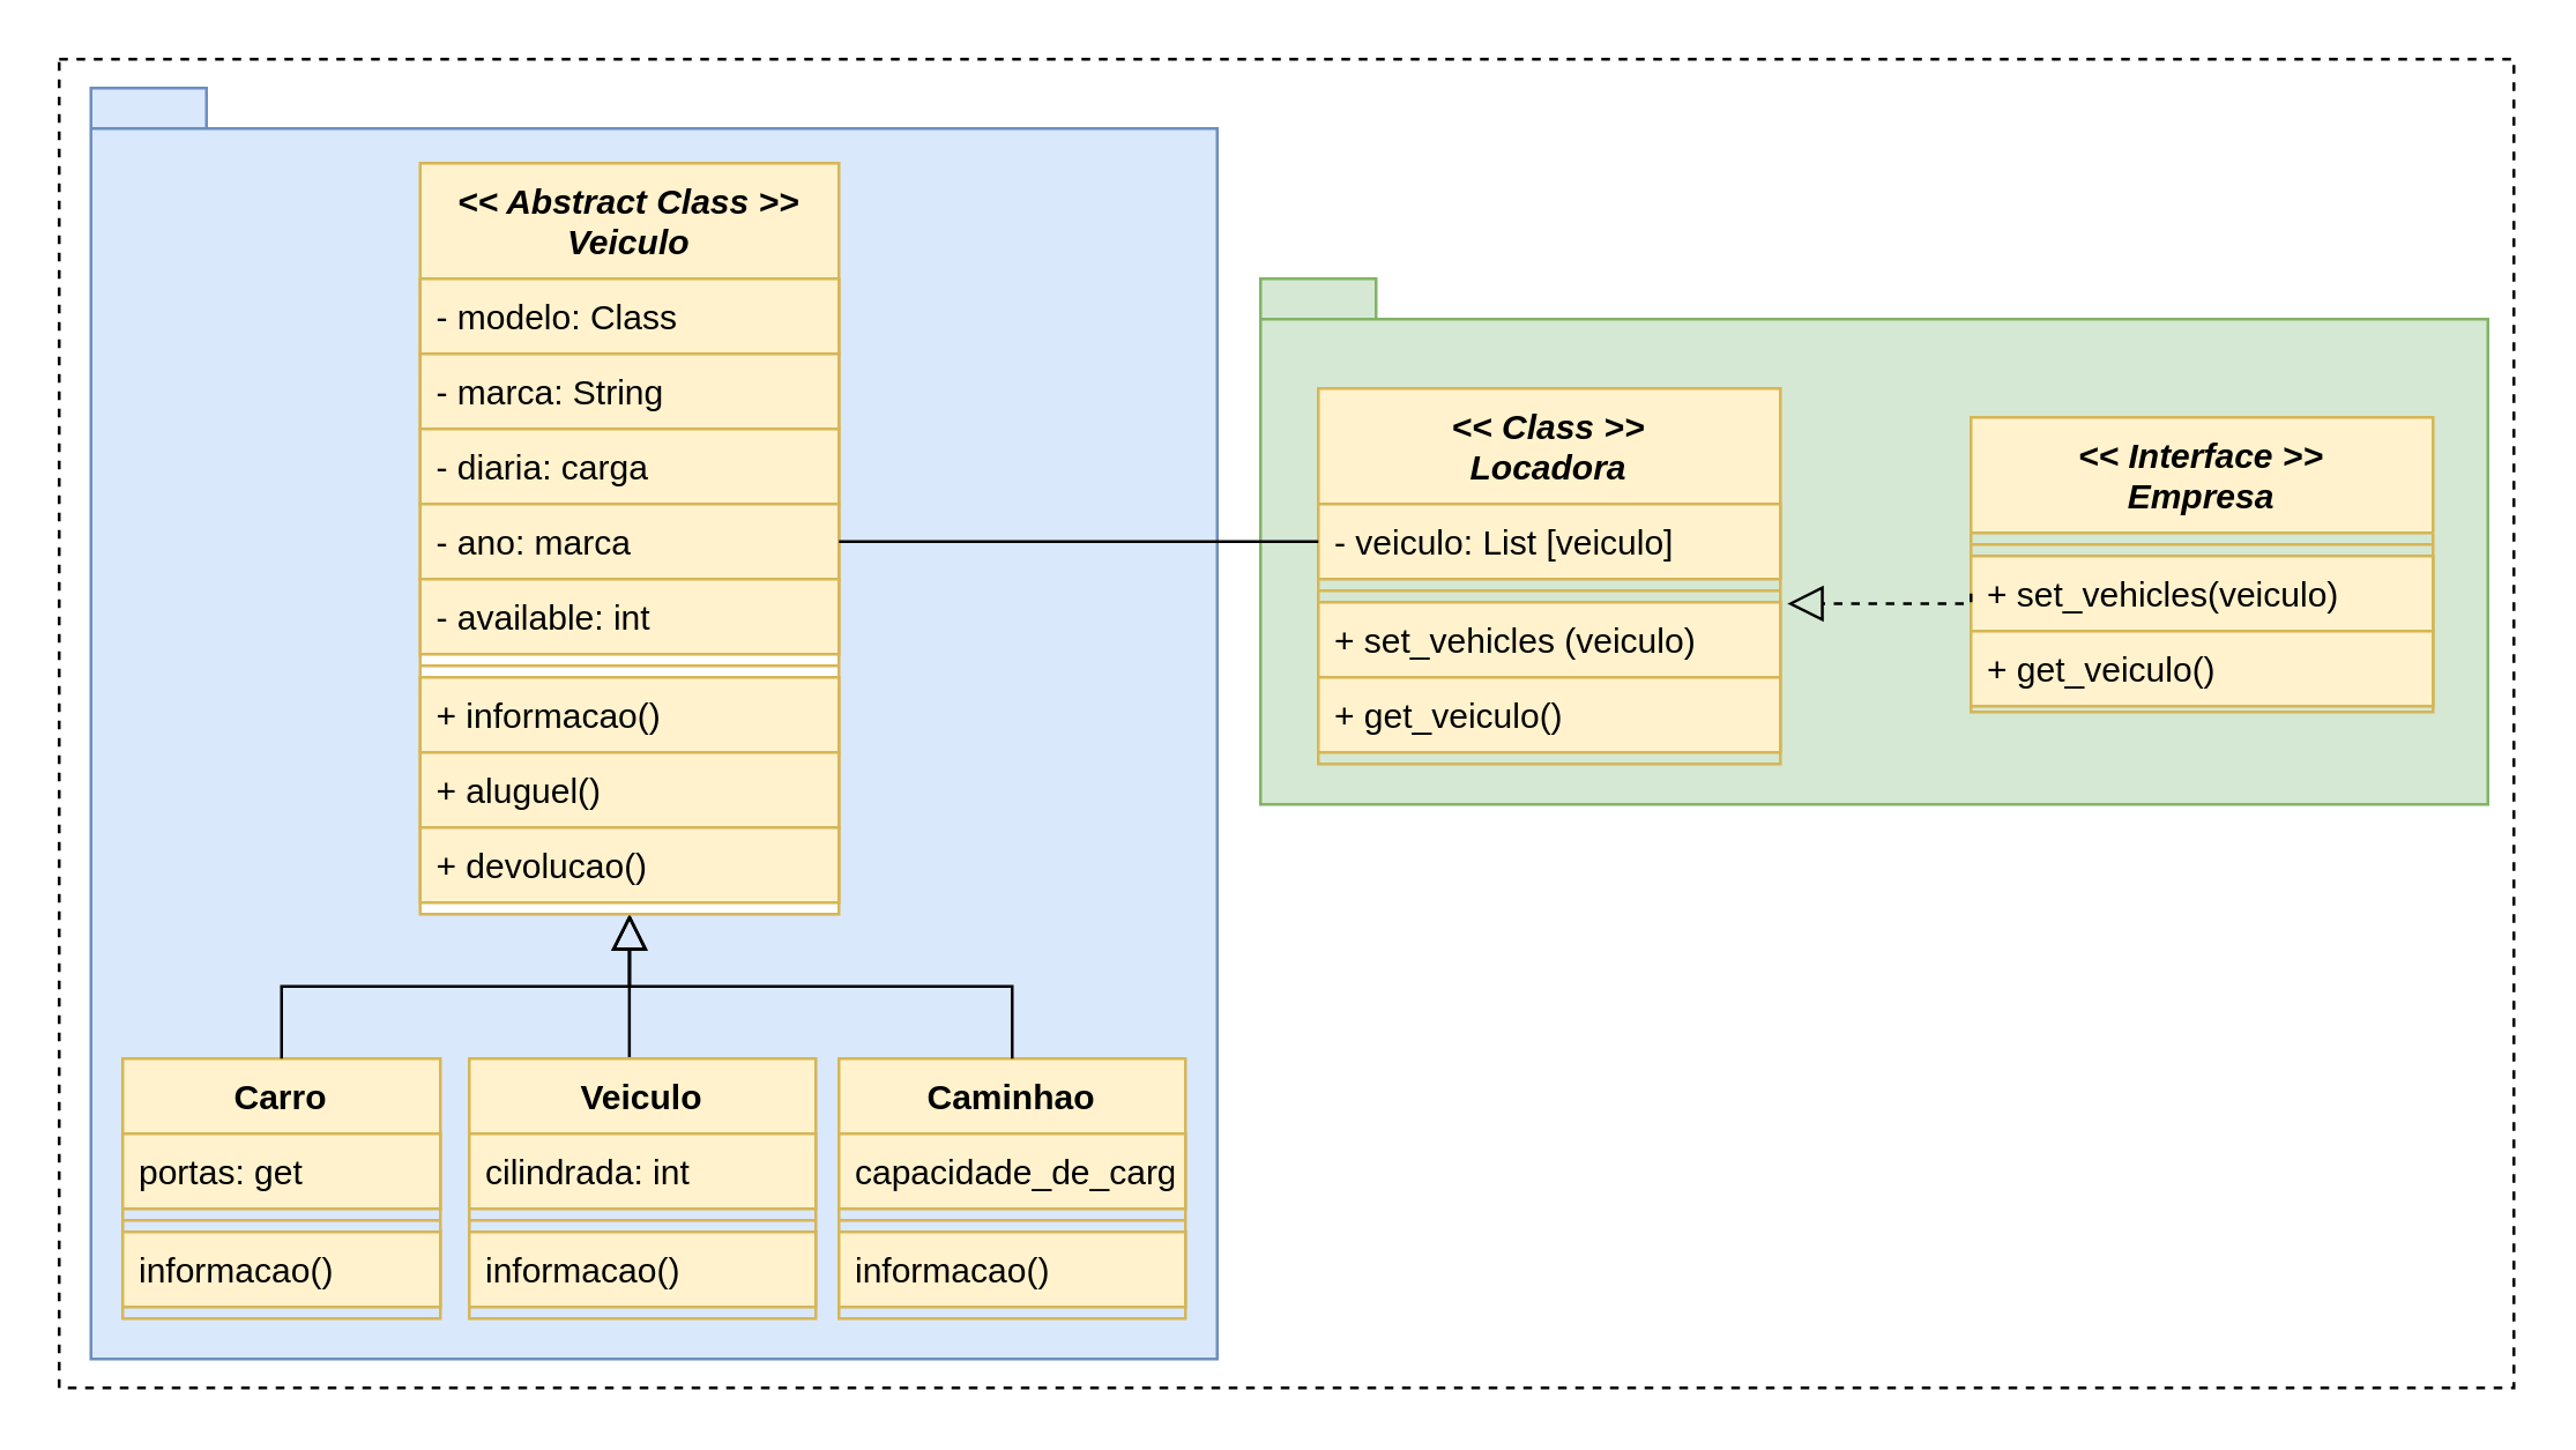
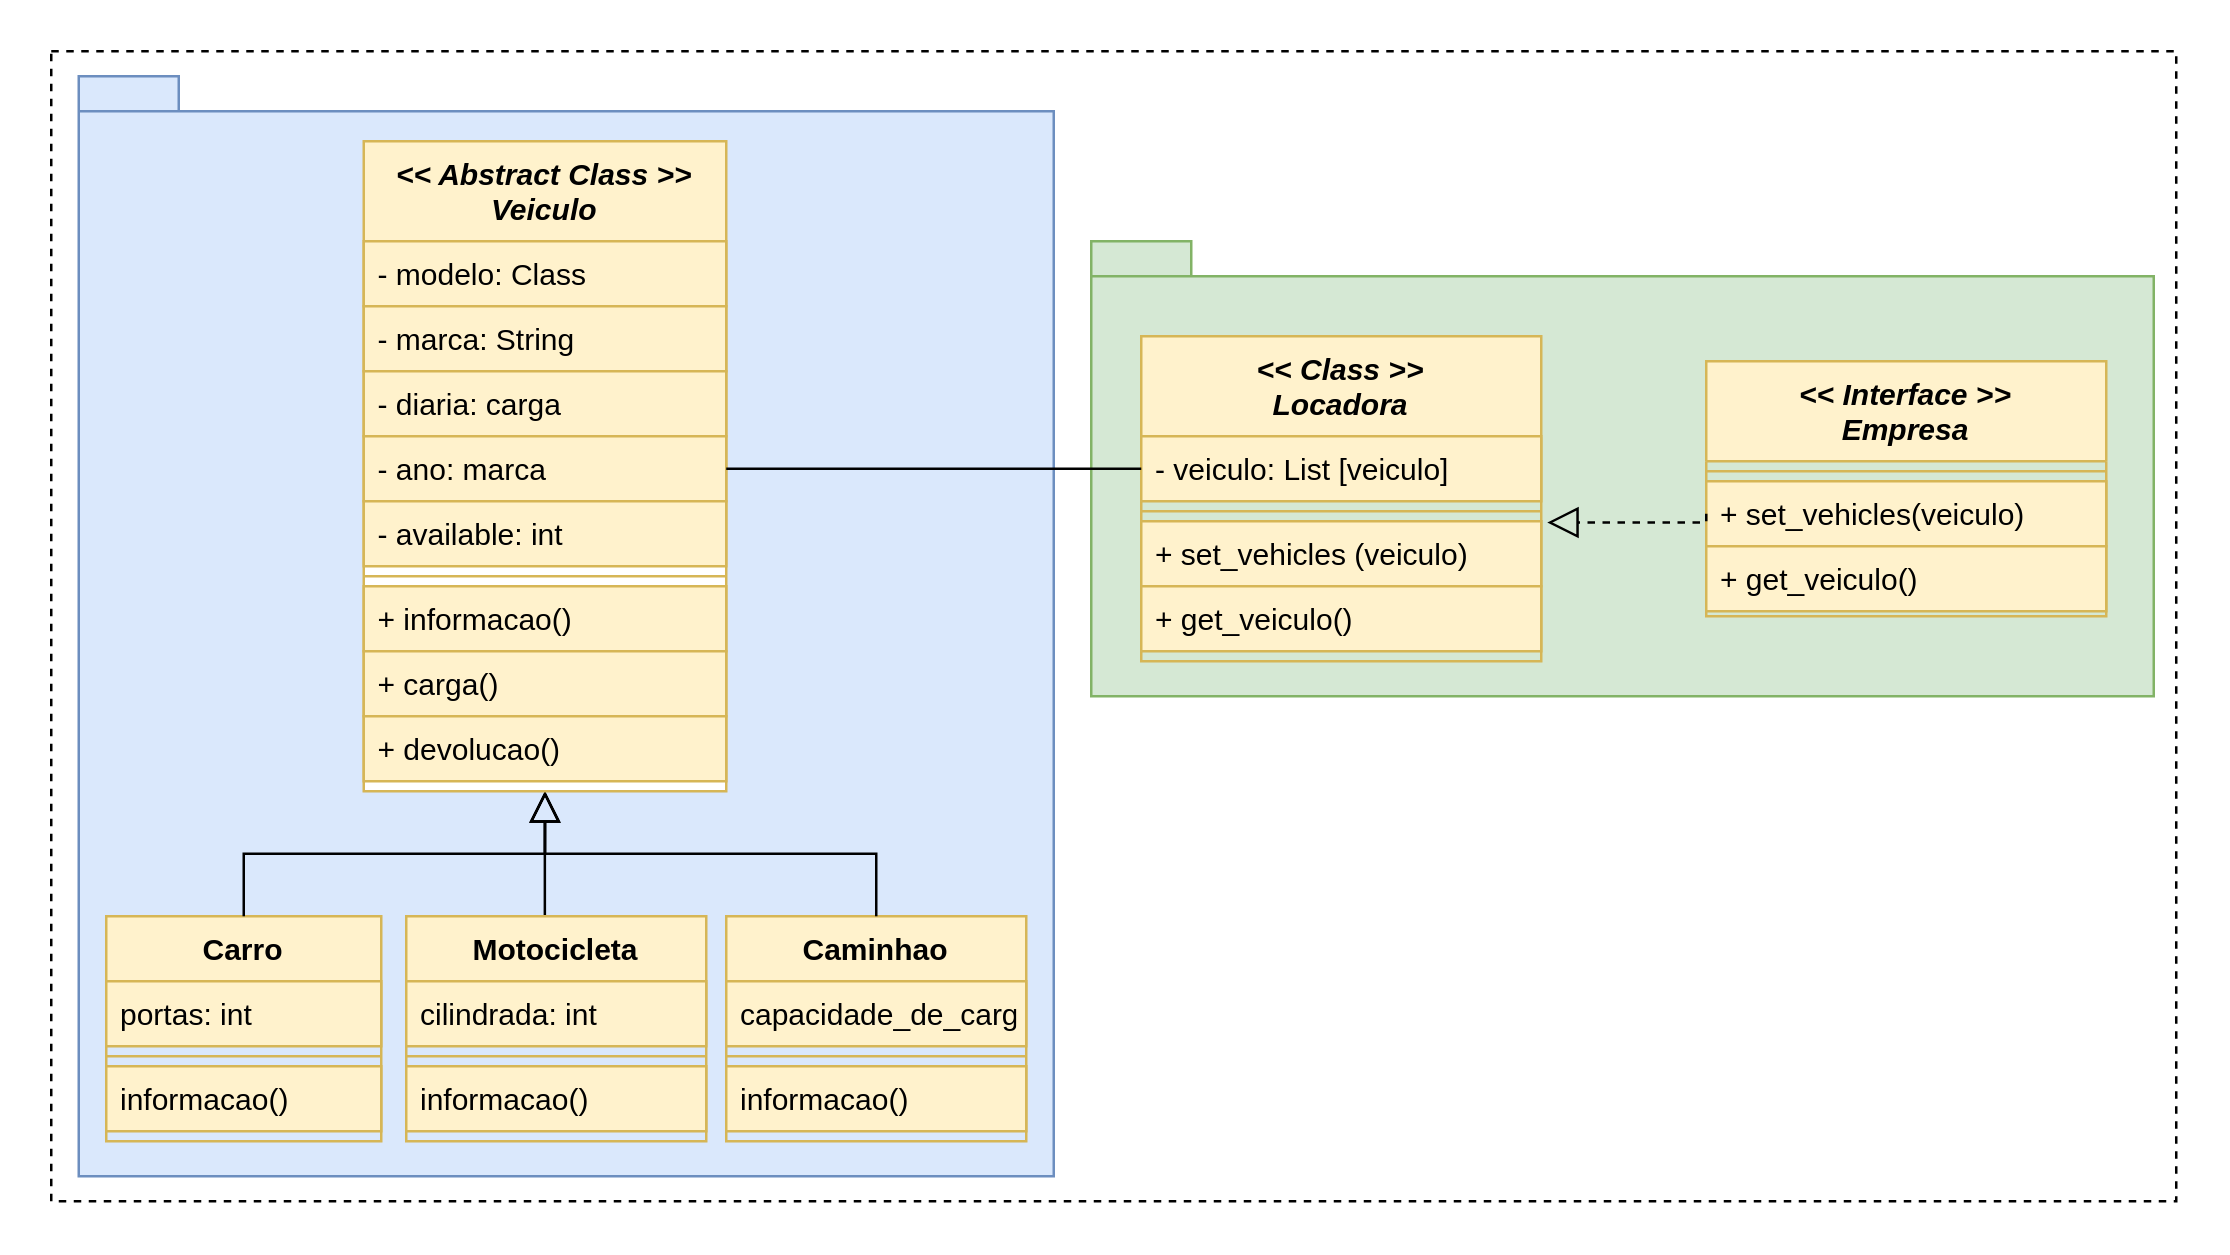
  <mxCell id="0" />
  <mxCell id="1" parent="0" />
  <mxCell id="2" value="" style="html=1;whiteSpace=wrap;dashed=1;" vertex="1" parent="1"><mxGeometry x="20" y="20" width="850" height="460" as="geometry" /></mxCell>
  <mxCell id="3" value="" style="shape=folder;fontStyle=1;spacingTop=10;tabWidth=40;tabHeight=14;tabPosition=left;html=1;whiteSpace=wrap;fillColor=#dae8fc;strokeColor=#6c8ebf;" vertex="1" parent="1"><mxGeometry x="31" y="30" width="390" height="440" as="geometry" /></mxCell>
  <mxCell id="4" value="" style="shape=folder;fontStyle=1;spacingTop=10;tabWidth=40;tabHeight=14;tabPosition=left;html=1;whiteSpace=wrap;fillColor=#d5e8d4;strokeColor=#82b366;" vertex="1" parent="1"><mxGeometry x="436" y="96" width="425" height="182" as="geometry" /></mxCell>
  <mxCell id="5" value="Carro" style="swimlane;fontStyle=1;align=center;verticalAlign=top;childLayout=stackLayout;horizontal=1;startSize=26;horizontalStack=0;resizeParent=1;resizeLast=0;collapsible=1;marginBottom=0;rounded=0;shadow=0;strokeWidth=1;fillColor=#fff2cc;strokeColor=#d6b656;" vertex="1" parent="1"><mxGeometry x="42" y="366" width="110" height="90" as="geometry"><mxRectangle x="130" y="380" width="160" height="26" as="alternateBounds" /></mxGeometry></mxCell>
- <mxCell id="6" value="portas: get" style="text;align=left;verticalAlign=top;spacingLeft=4;spacingRight=4;overflow=hidden;rotatable=0;points=[[0,0.5],[1,0.5]];portConstraint=eastwest;rounded=0;shadow=0;html=0;fillColor=#fff2cc;strokeColor=#d6b656;" vertex="1" parent="5"><mxGeometry y="26" width="110" height="26" as="geometry" /></mxCell>
+ <mxCell id="6" value="portas: int" style="text;align=left;verticalAlign=top;spacingLeft=4;spacingRight=4;overflow=hidden;rotatable=0;points=[[0,0.5],[1,0.5]];portConstraint=eastwest;rounded=0;shadow=0;html=0;fillColor=#fff2cc;strokeColor=#d6b656;" vertex="1" parent="5"><mxGeometry y="26" width="110" height="26" as="geometry" /></mxCell>
  <mxCell id="7" value="" style="line;html=1;strokeWidth=1;align=left;verticalAlign=middle;spacingTop=-1;spacingLeft=3;spacingRight=3;rotatable=0;labelPosition=right;points=[];portConstraint=eastwest;fillColor=#fff2cc;strokeColor=#d6b656;" vertex="1" parent="5"><mxGeometry y="52" width="110" height="8" as="geometry" /></mxCell>
  <mxCell id="8" value="informacao()" style="text;align=left;verticalAlign=top;spacingLeft=4;spacingRight=4;overflow=hidden;rotatable=0;points=[[0,0.5],[1,0.5]];portConstraint=eastwest;fillColor=#fff2cc;strokeColor=#d6b656;" vertex="1" parent="5"><mxGeometry y="60" width="110" height="26" as="geometry" /></mxCell>
  <mxCell id="9" value="" style="endArrow=block;endSize=10;endFill=0;shadow=0;strokeWidth=1;rounded=0;curved=0;edgeStyle=elbowEdgeStyle;elbow=vertical;" edge="1" parent="1" source="5"><mxGeometry width="160" relative="1" as="geometry"><mxPoint x="102" y="189" as="sourcePoint" /><mxPoint x="217.5" y="316" as="targetPoint" /></mxGeometry></mxCell>
  <mxCell id="10" value="" style="endArrow=block;endSize=10;endFill=0;shadow=0;strokeWidth=1;rounded=0;curved=0;edgeStyle=elbowEdgeStyle;elbow=vertical;exitX=0.462;exitY=0.008;exitDx=0;exitDy=0;exitPerimeter=0;" edge="1" parent="1" source="16"><mxGeometry width="160" relative="1" as="geometry"><mxPoint x="236" y="466" as="sourcePoint" /><mxPoint x="217.5" y="316" as="targetPoint" /></mxGeometry></mxCell>
  <mxCell id="11" value="Caminhao" style="swimlane;fontStyle=1;align=center;verticalAlign=top;childLayout=stackLayout;horizontal=1;startSize=26;horizontalStack=0;resizeParent=1;resizeLast=0;collapsible=1;marginBottom=0;rounded=0;shadow=0;strokeWidth=1;fillColor=#fff2cc;strokeColor=#d6b656;" vertex="1" parent="1"><mxGeometry x="290" y="366" width="120" height="90" as="geometry"><mxRectangle x="550" y="140" width="160" height="26" as="alternateBounds" /></mxGeometry></mxCell>
  <mxCell id="12" value="capacidade_de_carga: int" style="text;align=left;verticalAlign=top;spacingLeft=4;spacingRight=4;overflow=hidden;rotatable=0;points=[[0,0.5],[1,0.5]];portConstraint=eastwest;rounded=0;shadow=0;html=0;fillColor=#fff2cc;strokeColor=#d6b656;" vertex="1" parent="11"><mxGeometry y="26" width="120" height="26" as="geometry" /></mxCell>
  <mxCell id="13" value="" style="line;html=1;strokeWidth=1;align=left;verticalAlign=middle;spacingTop=-1;spacingLeft=3;spacingRight=3;rotatable=0;labelPosition=right;points=[];portConstraint=eastwest;fillColor=#fff2cc;strokeColor=#d6b656;" vertex="1" parent="11"><mxGeometry y="52" width="120" height="8" as="geometry" /></mxCell>
  <mxCell id="14" value="informacao()" style="text;align=left;verticalAlign=top;spacingLeft=4;spacingRight=4;overflow=hidden;rotatable=0;points=[[0,0.5],[1,0.5]];portConstraint=eastwest;fillColor=#fff2cc;strokeColor=#d6b656;" vertex="1" parent="11"><mxGeometry y="60" width="120" height="26" as="geometry" /></mxCell>
  <mxCell id="15" value="" style="endArrow=block;endSize=10;endFill=0;shadow=0;strokeWidth=1;rounded=0;curved=0;edgeStyle=elbowEdgeStyle;elbow=vertical;exitX=0.5;exitY=0;exitDx=0;exitDy=0;entryX=0.5;entryY=1;entryDx=0;entryDy=0;" edge="1" parent="1" source="11"><mxGeometry width="160" relative="1" as="geometry"><mxPoint x="352" y="458" as="sourcePoint" /><mxPoint x="217.5" y="316" as="targetPoint" /></mxGeometry></mxCell>
- <mxCell id="16" value="Veiculo" style="swimlane;fontStyle=1;align=center;verticalAlign=top;childLayout=stackLayout;horizontal=1;startSize=26;horizontalStack=0;resizeParent=1;resizeLast=0;collapsible=1;marginBottom=0;rounded=0;shadow=0;strokeWidth=1;fillColor=#fff2cc;strokeColor=#d6b656;" vertex="1" parent="1"><mxGeometry x="162" y="366" width="120" height="90" as="geometry"><mxRectangle x="550" y="140" width="160" height="26" as="alternateBounds" /></mxGeometry></mxCell>
+ <mxCell id="16" value="Motocicleta" style="swimlane;fontStyle=1;align=center;verticalAlign=top;childLayout=stackLayout;horizontal=1;startSize=26;horizontalStack=0;resizeParent=1;resizeLast=0;collapsible=1;marginBottom=0;rounded=0;shadow=0;strokeWidth=1;fillColor=#fff2cc;strokeColor=#d6b656;" vertex="1" parent="1"><mxGeometry x="162" y="366" width="120" height="90" as="geometry"><mxRectangle x="550" y="140" width="160" height="26" as="alternateBounds" /></mxGeometry></mxCell>
  <mxCell id="17" value="cilindrada: int" style="text;align=left;verticalAlign=top;spacingLeft=4;spacingRight=4;overflow=hidden;rotatable=0;points=[[0,0.5],[1,0.5]];portConstraint=eastwest;rounded=0;shadow=0;html=0;fillColor=#fff2cc;strokeColor=#d6b656;" vertex="1" parent="16"><mxGeometry y="26" width="120" height="26" as="geometry" /></mxCell>
  <mxCell id="18" value="" style="line;html=1;strokeWidth=1;align=left;verticalAlign=middle;spacingTop=-1;spacingLeft=3;spacingRight=3;rotatable=0;labelPosition=right;points=[];portConstraint=eastwest;fillColor=#fff2cc;strokeColor=#d6b656;" vertex="1" parent="16"><mxGeometry y="52" width="120" height="8" as="geometry" /></mxCell>
  <mxCell id="19" value="informacao()" style="text;align=left;verticalAlign=top;spacingLeft=4;spacingRight=4;overflow=hidden;rotatable=0;points=[[0,0.5],[1,0.5]];portConstraint=eastwest;fillColor=#fff2cc;strokeColor=#d6b656;" vertex="1" parent="16"><mxGeometry y="60" width="120" height="26" as="geometry" /></mxCell>
  <mxCell id="20" value="&lt;&lt; Interface &gt;&gt;&#10;Empresa" style="swimlane;fontStyle=3;align=center;verticalAlign=top;childLayout=stackLayout;horizontal=1;startSize=40;horizontalStack=0;resizeParent=1;resizeLast=0;collapsible=1;marginBottom=0;rounded=0;shadow=0;strokeWidth=1;fillColor=#fff2cc;strokeColor=#d6b656;" vertex="1" parent="1"><mxGeometry x="682" y="144" width="160" height="102" as="geometry"><mxRectangle x="230" y="140" width="160" height="26" as="alternateBounds" /></mxGeometry></mxCell>
  <mxCell id="21" value="" style="line;html=1;strokeWidth=1;align=left;verticalAlign=middle;spacingTop=-1;spacingLeft=3;spacingRight=3;rotatable=0;labelPosition=right;points=[];portConstraint=eastwest;fillColor=#fff2cc;strokeColor=#d6b656;" vertex="1" parent="20"><mxGeometry y="40" width="160" height="8" as="geometry" /></mxCell>
  <mxCell id="22" value="+ set_vehicles(veiculo)" style="text;align=left;verticalAlign=top;spacingLeft=4;spacingRight=4;overflow=hidden;rotatable=0;points=[[0,0.5],[1,0.5]];portConstraint=eastwest;fillColor=#fff2cc;strokeColor=#d6b656;" vertex="1" parent="20"><mxGeometry y="48" width="160" height="26" as="geometry" /></mxCell>
  <mxCell id="23" value="+ get_veiculo()" style="text;align=left;verticalAlign=top;spacingLeft=4;spacingRight=4;overflow=hidden;rotatable=0;points=[[0,0.5],[1,0.5]];portConstraint=eastwest;fillColor=#fff2cc;strokeColor=#d6b656;" vertex="1" parent="20"><mxGeometry y="74" width="160" height="26" as="geometry" /></mxCell>
  <mxCell id="24" value="&lt;&lt; Class &gt;&gt;&#10;Locadora" style="swimlane;fontStyle=3;align=center;verticalAlign=top;childLayout=stackLayout;horizontal=1;startSize=40;horizontalStack=0;resizeParent=1;resizeLast=0;collapsible=1;marginBottom=0;rounded=0;shadow=0;strokeWidth=1;fillColor=#fff2cc;strokeColor=#d6b656;" vertex="1" parent="1"><mxGeometry x="456" y="134" width="160" height="130" as="geometry"><mxRectangle x="230" y="140" width="160" height="26" as="alternateBounds" /></mxGeometry></mxCell>
  <mxCell id="25" value="- veiculo: List [veiculo]" style="text;align=left;verticalAlign=top;spacingLeft=4;spacingRight=4;overflow=hidden;rotatable=0;points=[[0,0.5],[1,0.5]];portConstraint=eastwest;fillColor=#fff2cc;strokeColor=#d6b656;" vertex="1" parent="24"><mxGeometry y="40" width="160" height="26" as="geometry" /></mxCell>
  <mxCell id="26" value="" style="line;html=1;strokeWidth=1;align=left;verticalAlign=middle;spacingTop=-1;spacingLeft=3;spacingRight=3;rotatable=0;labelPosition=right;points=[];portConstraint=eastwest;fillColor=#fff2cc;strokeColor=#d6b656;" vertex="1" parent="24"><mxGeometry y="66" width="160" height="8" as="geometry" /></mxCell>
  <mxCell id="27" value="+ set_vehicles (veiculo)" style="text;align=left;verticalAlign=top;spacingLeft=4;spacingRight=4;overflow=hidden;rotatable=0;points=[[0,0.5],[1,0.5]];portConstraint=eastwest;fillColor=#fff2cc;strokeColor=#d6b656;" vertex="1" parent="24"><mxGeometry y="74" width="160" height="26" as="geometry" /></mxCell>
  <mxCell id="28" value="+ get_veiculo()" style="text;align=left;verticalAlign=top;spacingLeft=4;spacingRight=4;overflow=hidden;rotatable=0;points=[[0,0.5],[1,0.5]];portConstraint=eastwest;fillColor=#fff2cc;strokeColor=#d6b656;" vertex="1" parent="24"><mxGeometry y="100" width="160" height="26" as="geometry" /></mxCell>
  <mxCell id="29" value="" style="endArrow=block;endSize=10;endFill=0;shadow=0;strokeWidth=1;rounded=0;curved=0;edgeStyle=elbowEdgeStyle;elbow=vertical;dashed=1;entryX=1.015;entryY=0.013;entryDx=0;entryDy=0;entryPerimeter=0;exitX=0;exitY=0.5;exitDx=0;exitDy=0;" edge="1" parent="1" source="22" target="27"><mxGeometry width="160" relative="1" as="geometry"><mxPoint x="669" y="214" as="sourcePoint" /><mxPoint x="629" y="224" as="targetPoint" /><Array as="points"><mxPoint x="679" y="208.5" /></Array></mxGeometry></mxCell>
  <mxCell id="30" value="&lt;&lt; Abstract Class &gt;&gt;&#10;Veiculo" style="swimlane;fontStyle=3;align=center;verticalAlign=top;childLayout=stackLayout;horizontal=1;startSize=40;horizontalStack=0;resizeParent=1;resizeLast=0;collapsible=1;marginBottom=0;rounded=0;shadow=0;strokeWidth=1;fillColor=#fff2cc;strokeColor=#d6b656;swimlaneFillColor=default;" vertex="1" parent="1"><mxGeometry x="145" y="56" width="145" height="260" as="geometry"><mxRectangle x="230" y="140" width="160" height="26" as="alternateBounds" /></mxGeometry></mxCell>
  <mxCell id="31" value="- modelo: Class" style="text;align=left;verticalAlign=top;spacingLeft=4;spacingRight=4;overflow=hidden;rotatable=0;points=[[0,0.5],[1,0.5]];portConstraint=eastwest;rounded=0;shadow=0;html=0;fillColor=#fff2cc;strokeColor=#d6b656;" vertex="1" parent="30"><mxGeometry y="40" width="145" height="26" as="geometry" /></mxCell>
  <mxCell id="32" value="- marca: String" style="text;align=left;verticalAlign=top;spacingLeft=4;spacingRight=4;overflow=hidden;rotatable=0;points=[[0,0.5],[1,0.5]];portConstraint=eastwest;fillColor=#fff2cc;strokeColor=#d6b656;" vertex="1" parent="30"><mxGeometry y="66" width="145" height="26" as="geometry" /></mxCell>
  <mxCell id="33" value="- diaria: carga" style="text;align=left;verticalAlign=top;spacingLeft=4;spacingRight=4;overflow=hidden;rotatable=0;points=[[0,0.5],[1,0.5]];portConstraint=eastwest;rounded=0;shadow=0;html=0;fillColor=#fff2cc;strokeColor=#d6b656;" vertex="1" parent="30"><mxGeometry y="92" width="145" height="26" as="geometry" /></mxCell>
  <mxCell id="34" value="- ano: marca" style="text;align=left;verticalAlign=top;spacingLeft=4;spacingRight=4;overflow=hidden;rotatable=0;points=[[0,0.5],[1,0.5]];portConstraint=eastwest;rounded=0;shadow=0;html=0;fillColor=#fff2cc;strokeColor=#d6b656;" vertex="1" parent="30"><mxGeometry y="118" width="145" height="26" as="geometry" /></mxCell>
  <mxCell id="35" value="- available: int" style="text;align=left;verticalAlign=top;spacingLeft=4;spacingRight=4;overflow=hidden;rotatable=0;points=[[0,0.5],[1,0.5]];portConstraint=eastwest;rounded=0;shadow=0;html=0;fillColor=#fff2cc;strokeColor=#d6b656;" vertex="1" parent="30"><mxGeometry y="144" width="145" height="26" as="geometry" /></mxCell>
  <mxCell id="36" value="" style="line;html=1;strokeWidth=1;align=left;verticalAlign=middle;spacingTop=-1;spacingLeft=3;spacingRight=3;rotatable=0;labelPosition=right;points=[];portConstraint=eastwest;fillColor=#fff2cc;strokeColor=#d6b656;" vertex="1" parent="30"><mxGeometry y="170" width="145" height="8" as="geometry" /></mxCell>
  <mxCell id="37" value="+ informacao()" style="text;align=left;verticalAlign=top;spacingLeft=4;spacingRight=4;overflow=hidden;rotatable=0;points=[[0,0.5],[1,0.5]];portConstraint=eastwest;fillColor=#fff2cc;strokeColor=#d6b656;" vertex="1" parent="30"><mxGeometry y="178" width="145" height="26" as="geometry" /></mxCell>
- <mxCell id="38" value="+ aluguel()" style="text;align=left;verticalAlign=top;spacingLeft=4;spacingRight=4;overflow=hidden;rotatable=0;points=[[0,0.5],[1,0.5]];portConstraint=eastwest;fillColor=#fff2cc;strokeColor=#d6b656;" vertex="1" parent="30"><mxGeometry y="204" width="145" height="26" as="geometry" /></mxCell>
+ <mxCell id="38" value="+ carga()" style="text;align=left;verticalAlign=top;spacingLeft=4;spacingRight=4;overflow=hidden;rotatable=0;points=[[0,0.5],[1,0.5]];portConstraint=eastwest;fillColor=#fff2cc;strokeColor=#d6b656;" vertex="1" parent="30"><mxGeometry y="204" width="145" height="26" as="geometry" /></mxCell>
  <mxCell id="39" value="+ devolucao()" style="text;align=left;verticalAlign=top;spacingLeft=4;spacingRight=4;overflow=hidden;rotatable=0;points=[[0,0.5],[1,0.5]];portConstraint=eastwest;fillColor=#fff2cc;strokeColor=#d6b656;" vertex="1" parent="30"><mxGeometry y="230" width="145" height="26" as="geometry" /></mxCell>
  <mxCell id="40" value="" style="endArrow=none;html=1;edgeStyle=orthogonalEdgeStyle;rounded=0;exitX=1;exitY=0.5;exitDx=0;exitDy=0;entryX=0;entryY=0.5;entryDx=0;entryDy=0;" edge="1" parent="1" source="34"><mxGeometry relative="1" as="geometry"><mxPoint x="322" y="186.58" as="sourcePoint" /><mxPoint x="456" y="187" as="targetPoint" /></mxGeometry></mxCell>
